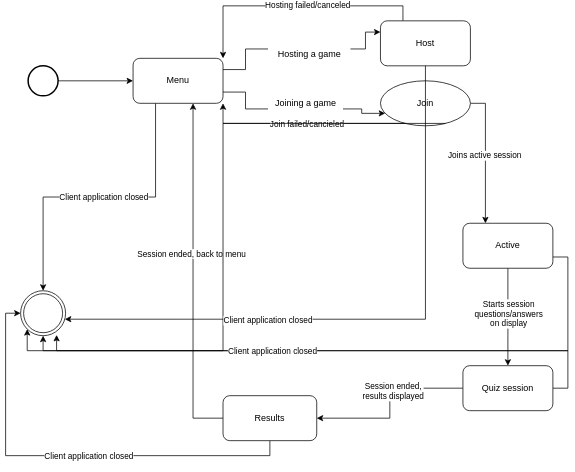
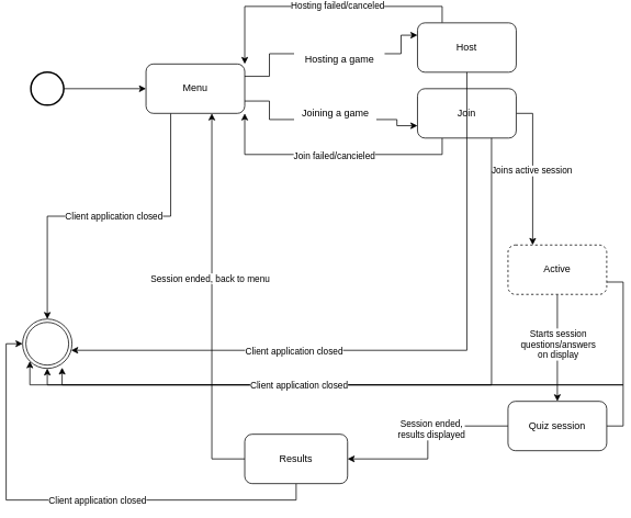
  <mxCell id="0" />
  <mxCell id="1" parent="0" />
  <mxCell id="2" style="edgeStyle=orthogonalEdgeStyle;rounded=0;orthogonalLoop=1;jettySize=auto;html=1;exitX=1;exitY=0.5;exitDx=0;exitDy=0;exitPerimeter=0;" edge="1" parent="1" source="3" target="9"><mxGeometry relative="1" as="geometry" /></mxCell>
  <mxCell id="3" value="" style="strokeWidth=2;html=1;shape=mxgraph.flowchart.start_2;whiteSpace=wrap;" vertex="1" parent="1"><mxGeometry x="30" y="80" width="40" height="40" as="geometry" /></mxCell>
  <mxCell id="4" value="" style="ellipse;shape=doubleEllipse;html=1;dashed=0;whiteSpace=wrap;aspect=fixed;" vertex="1" parent="1"><mxGeometry x="20" y="380" width="60" height="60" as="geometry" /></mxCell>
  <mxCell id="5" style="edgeStyle=orthogonalEdgeStyle;rounded=0;orthogonalLoop=1;jettySize=auto;html=1;exitX=1;exitY=0.75;exitDx=0;exitDy=0;entryX=0;entryY=0.75;entryDx=0;entryDy=0;" edge="1" parent="1" source="21" target="14"><mxGeometry relative="1" as="geometry" /></mxCell>
  <mxCell id="6" style="edgeStyle=orthogonalEdgeStyle;rounded=0;orthogonalLoop=1;jettySize=auto;html=1;exitX=1;exitY=0.25;exitDx=0;exitDy=0;entryX=0;entryY=0.25;entryDx=0;entryDy=0;" edge="1" parent="1" source="19" target="17"><mxGeometry relative="1" as="geometry" /></mxCell>
  <mxCell id="7" style="edgeStyle=orthogonalEdgeStyle;rounded=0;orthogonalLoop=1;jettySize=auto;html=1;exitX=0.25;exitY=1;exitDx=0;exitDy=0;entryX=0.5;entryY=0;entryDx=0;entryDy=0;" edge="1" parent="1" source="9" target="4"><mxGeometry relative="1" as="geometry" /></mxCell>
  <mxCell id="8" value="Client application closed" style="edgeLabel;html=1;align=center;verticalAlign=middle;resizable=0;points=[];" vertex="1" connectable="0" parent="7"><mxGeometry x="-0.11" y="-1" relative="1" as="geometry"><mxPoint x="-17" as="offset" /></mxGeometry></mxCell>
  <mxCell id="9" value="Menu" style="rounded=1;whiteSpace=wrap;html=1;" vertex="1" parent="1"><mxGeometry x="170" y="70" width="120" height="60" as="geometry" /></mxCell>
  <mxCell id="10" style="edgeStyle=orthogonalEdgeStyle;rounded=0;orthogonalLoop=1;jettySize=auto;html=1;exitX=0.25;exitY=1;exitDx=0;exitDy=0;entryX=1;entryY=1;entryDx=0;entryDy=0;" edge="1" parent="1" source="14" target="9"><mxGeometry relative="1" as="geometry" /></mxCell>
  <mxCell id="11" value="Join failed/cancieled" style="edgeLabel;html=1;align=center;verticalAlign=middle;resizable=0;points=[];" vertex="1" connectable="0" parent="10"><mxGeometry x="-0.019" y="1" relative="1" as="geometry"><mxPoint as="offset" /></mxGeometry></mxCell>
  <mxCell id="12" style="edgeStyle=orthogonalEdgeStyle;rounded=0;orthogonalLoop=1;jettySize=auto;html=1;exitX=1;exitY=0.5;exitDx=0;exitDy=0;entryX=0.25;entryY=0;entryDx=0;entryDy=0;" edge="1" parent="1" source="14" target="25"><mxGeometry relative="1" as="geometry" /></mxCell>
  <mxCell id="13" value="Joins active session" style="edgeLabel;html=1;align=center;verticalAlign=middle;resizable=0;points=[];" vertex="1" connectable="0" parent="12"><mxGeometry x="-0.011" y="-2" relative="1" as="geometry"><mxPoint as="offset" /></mxGeometry></mxCell>
- <mxCell id="14" value="Join" style="ellipse;whiteSpace=wrap;html=1;" vertex="1" parent="1"><mxGeometry x="500" y="100" width="120" height="60" as="geometry" /></mxCell>
+ <mxCell id="14" value="Join" style="rounded=1;whiteSpace=wrap;html=1;" vertex="1" parent="1"><mxGeometry x="500" y="100" width="120" height="60" as="geometry" /></mxCell>
  <mxCell id="15" style="edgeStyle=orthogonalEdgeStyle;rounded=0;orthogonalLoop=1;jettySize=auto;html=1;exitX=0.25;exitY=0;exitDx=0;exitDy=0;entryX=1;entryY=0;entryDx=0;entryDy=0;" edge="1" parent="1" source="17" target="9"><mxGeometry relative="1" as="geometry" /></mxCell>
  <mxCell id="16" value="Hosting failed/canceled" style="edgeLabel;html=1;align=center;verticalAlign=middle;resizable=0;points=[];" vertex="1" connectable="0" parent="15"><mxGeometry x="-0.103" y="-1" relative="1" as="geometry"><mxPoint as="offset" /></mxGeometry></mxCell>
  <mxCell id="17" value="Host" style="rounded=1;whiteSpace=wrap;html=1;" vertex="1" parent="1"><mxGeometry x="500" y="20" width="120" height="60" as="geometry" /></mxCell>
  <mxCell id="18" value="" style="edgeStyle=orthogonalEdgeStyle;rounded=0;orthogonalLoop=1;jettySize=auto;html=1;exitX=1;exitY=0.25;exitDx=0;exitDy=0;entryX=0;entryY=0.25;entryDx=0;entryDy=0;endArrow=none;endFill=0;" edge="1" parent="1" source="9" target="19"><mxGeometry relative="1" as="geometry"><mxPoint x="290" y="85" as="sourcePoint" /><mxPoint x="500" y="35" as="targetPoint" /></mxGeometry></mxCell>
  <mxCell id="19" value="Hosting a game" style="text;html=1;align=center;verticalAlign=middle;resizable=0;points=[];autosize=1;strokeColor=none;fillColor=none;" vertex="1" parent="1"><mxGeometry x="350" y="50" width="110" height="30" as="geometry" /></mxCell>
  <mxCell id="20" value="" style="edgeStyle=orthogonalEdgeStyle;rounded=0;orthogonalLoop=1;jettySize=auto;html=1;exitX=1;exitY=0.75;exitDx=0;exitDy=0;entryX=0;entryY=0.75;entryDx=0;entryDy=0;endArrow=none;endFill=0;" edge="1" parent="1" source="9" target="21"><mxGeometry relative="1" as="geometry"><mxPoint x="290" y="115" as="sourcePoint" /><mxPoint x="500" y="145" as="targetPoint" /></mxGeometry></mxCell>
  <mxCell id="21" value="Joining a game" style="text;html=1;align=center;verticalAlign=middle;resizable=0;points=[];autosize=1;strokeColor=none;fillColor=none;" vertex="1" parent="1"><mxGeometry x="350" y="115" width="100" height="30" as="geometry" /></mxCell>
  <mxCell id="22" value="" style="edgeStyle=orthogonalEdgeStyle;rounded=0;orthogonalLoop=1;jettySize=auto;html=1;" edge="1" parent="1" source="25" target="29"><mxGeometry relative="1" as="geometry" /></mxCell>
  <mxCell id="23" value="Starts session&lt;br&gt;questions/answers&lt;br&gt;on display" style="edgeLabel;html=1;align=center;verticalAlign=middle;resizable=0;points=[];" vertex="1" connectable="0" parent="22"><mxGeometry x="-0.246" relative="1" as="geometry"><mxPoint y="11" as="offset" /></mxGeometry></mxCell>
  <mxCell id="24" style="edgeStyle=orthogonalEdgeStyle;rounded=0;orthogonalLoop=1;jettySize=auto;html=1;exitX=1;exitY=0.75;exitDx=0;exitDy=0;entryX=0.5;entryY=1;entryDx=0;entryDy=0;" edge="1" parent="1" source="25" target="4"><mxGeometry relative="1" as="geometry" /></mxCell>
- <mxCell id="25" value="Active" style="rounded=1;whiteSpace=wrap;html=1;" vertex="1" parent="1"><mxGeometry x="610" y="290" width="120" height="60" as="geometry" /></mxCell>
+ <mxCell id="25" value="Active" style="rounded=1;whiteSpace=wrap;html=1;dashed=1;" vertex="1" parent="1"><mxGeometry x="610" y="290" width="120" height="60" as="geometry" /></mxCell>
  <mxCell id="26" value="" style="edgeStyle=orthogonalEdgeStyle;rounded=0;orthogonalLoop=1;jettySize=auto;html=1;" edge="1" parent="1" source="29" target="33"><mxGeometry relative="1" as="geometry" /></mxCell>
  <mxCell id="27" value="Session ended, &lt;br&gt;results displayed" style="edgeLabel;html=1;align=center;verticalAlign=middle;resizable=0;points=[];" vertex="1" connectable="0" parent="26"><mxGeometry x="-0.2" y="3" relative="1" as="geometry"><mxPoint as="offset" /></mxGeometry></mxCell>
  <mxCell id="28" style="edgeStyle=orthogonalEdgeStyle;rounded=0;orthogonalLoop=1;jettySize=auto;html=1;exitX=1;exitY=0.5;exitDx=0;exitDy=0;entryX=0;entryY=1;entryDx=0;entryDy=0;" edge="1" parent="1" source="29" target="4"><mxGeometry relative="1" as="geometry" /></mxCell>
  <mxCell id="29" value="Quiz session" style="whiteSpace=wrap;html=1;rounded=1;" vertex="1" parent="1"><mxGeometry x="610" y="480" width="120" height="60" as="geometry" /></mxCell>
  <mxCell id="30" style="edgeStyle=orthogonalEdgeStyle;rounded=0;orthogonalLoop=1;jettySize=auto;html=1;exitX=0;exitY=0.5;exitDx=0;exitDy=0;" edge="1" parent="1" source="33"><mxGeometry relative="1" as="geometry"><mxPoint x="250" y="130" as="targetPoint" /><Array as="points"><mxPoint x="250" y="550" /></Array></mxGeometry></mxCell>
  <mxCell id="31" value="Session ended, back to menu" style="edgeLabel;html=1;align=center;verticalAlign=middle;resizable=0;points=[];" vertex="1" connectable="0" parent="30"><mxGeometry x="0.131" y="3" relative="1" as="geometry"><mxPoint as="offset" /></mxGeometry></mxCell>
  <mxCell id="32" style="edgeStyle=orthogonalEdgeStyle;rounded=0;orthogonalLoop=1;jettySize=auto;html=1;exitX=0.5;exitY=1;exitDx=0;exitDy=0;entryX=0;entryY=0.5;entryDx=0;entryDy=0;" edge="1" parent="1" source="33" target="4"><mxGeometry relative="1" as="geometry" /></mxCell>
  <mxCell id="33" value="Results" style="whiteSpace=wrap;html=1;rounded=1;" vertex="1" parent="1"><mxGeometry x="290" y="520" width="125" height="60" as="geometry" /></mxCell>
  <mxCell id="34" style="edgeStyle=orthogonalEdgeStyle;rounded=0;orthogonalLoop=1;jettySize=auto;html=1;exitX=0.5;exitY=1;exitDx=0;exitDy=0;entryX=0.983;entryY=0.633;entryDx=0;entryDy=0;entryPerimeter=0;" edge="1" parent="1" source="17" target="4"><mxGeometry relative="1" as="geometry" /></mxCell>
  <mxCell id="35" style="edgeStyle=orthogonalEdgeStyle;rounded=0;orthogonalLoop=1;jettySize=auto;html=1;exitX=0.75;exitY=1;exitDx=0;exitDy=0;entryX=0.8;entryY=0.983;entryDx=0;entryDy=0;entryPerimeter=0;" edge="1" parent="1" source="14" target="4"><mxGeometry relative="1" as="geometry" /></mxCell>
  <mxCell id="36" value="Client application closed" style="edgeLabel;html=1;align=center;verticalAlign=middle;resizable=0;points=[];" vertex="1" connectable="0" parent="1"><mxGeometry x="170" y="420" as="geometry"><mxPoint x="179" y="-1" as="offset" /></mxGeometry></mxCell>
  <mxCell id="37" value="Client application closed" style="edgeLabel;html=1;align=center;verticalAlign=middle;resizable=0;points=[];" vertex="1" connectable="0" parent="1"><mxGeometry x="355" y="460" as="geometry" /></mxCell>
  <mxCell id="38" value="Client application closed" style="edgeLabel;html=1;align=center;verticalAlign=middle;resizable=0;points=[];" vertex="1" connectable="0" parent="1"><mxGeometry x="110" y="600" as="geometry" /></mxCell>
